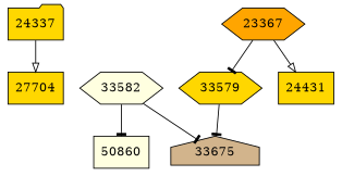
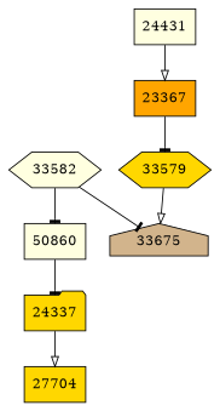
  strict digraph {
    node [fillcolor=gold shape=box style=filled]
    edge [arrowhead=tee]
    n1 [label=27704]
    n2 [label=24337 shape=folder]
    n3 [fillcolor=lightyellow label=50860]
    n4 [fillcolor=lightyellow label=33582 shape=hexagon]
    n5 [fillcolor=tan label=33675 shape=house]
    n6 [label=33579 shape=hexagon]
-   n7 [fillcolor=orange label=23367 shape=hexagon]
-   n8 [label=24431]
+   n7 [fillcolor=orange label=23367]
+   n8 [fillcolor=lightyellow label=24431]
    n2 -> n1 [arrowhead=onormal]
+   n3 -> n2
    n4 -> n3
    n4 -> n5
-   n6 -> n5
+   n6 -> n5 [arrowhead=onormal]
    n7 -> n6
-   n7 -> n8 [arrowhead=onormal]
+   n8 -> n7 [arrowhead=onormal]
  }
